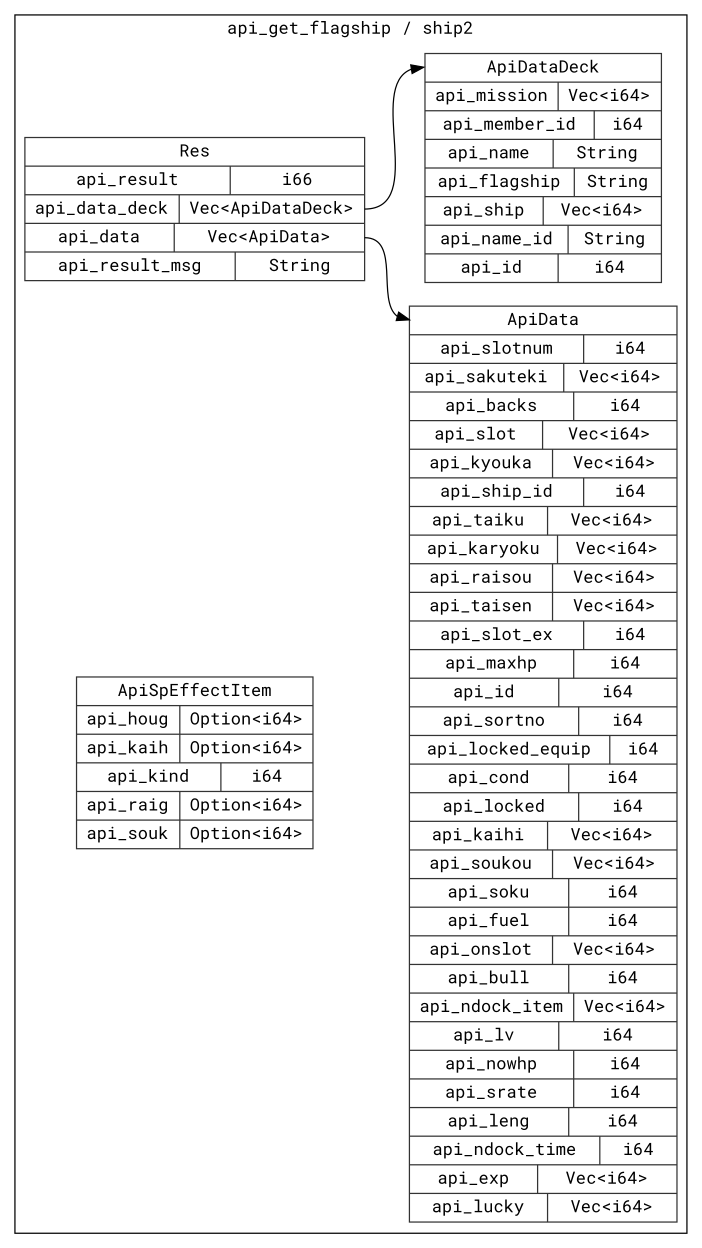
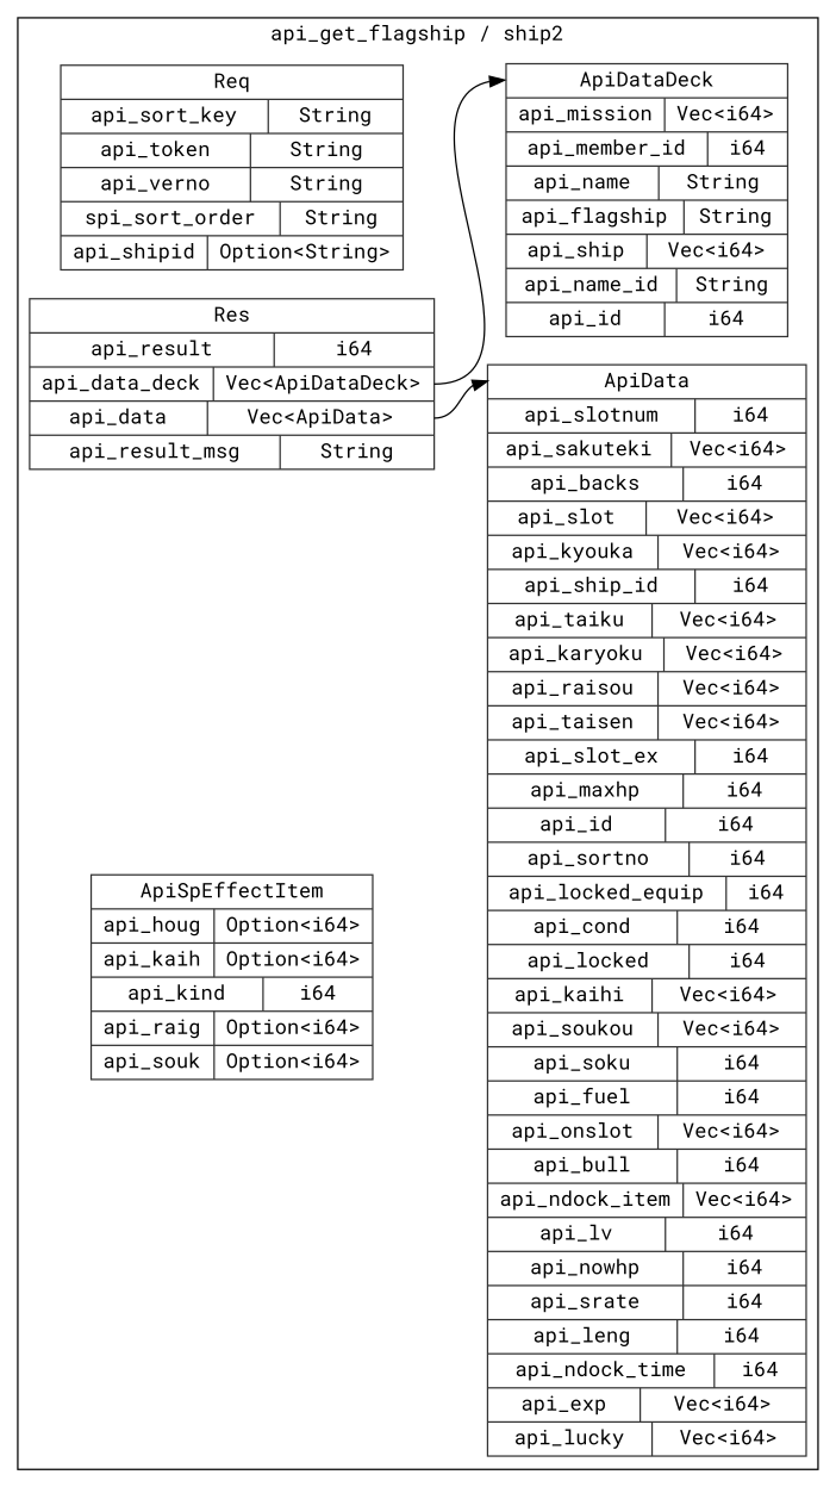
  digraph {
    fontname="Roboto Mono"
    rankdir=LR
    node [color=gray20 fontname="Roboto Mono" shape=record style=solid]
    edge [fontname="Roboto Mono"]
    n1 [label="<ApiData> ApiData  | { api_slotnum | <api_slotnum> i64 } | { api_sakuteki | <api_sakuteki> Vec\<i64\> } | { api_backs | <api_backs> i64 } | { api_slot | <api_slot> Vec\<i64\> } | { api_kyouka | <api_kyouka> Vec\<i64\> } | { api_ship_id | <api_ship_id> i64 } | { api_taiku | <api_taiku> Vec\<i64\> } | { api_karyoku | <api_karyoku> Vec\<i64\> } | { api_raisou | <api_raisou> Vec\<i64\> } | { api_taisen | <api_taisen> Vec\<i64\> } | { api_slot_ex | <api_slot_ex> i64 } | { api_maxhp | <api_maxhp> i64 } | { api_id | <api_id> i64 } | { api_sortno | <api_sortno> i64 } | { api_locked_equip | <api_locked_equip> i64 } | { api_cond | <api_cond> i64 } | { api_locked | <api_locked> i64 } | { api_kaihi | <api_kaihi> Vec\<i64\> } | { api_soukou | <api_soukou> Vec\<i64\> } | { api_soku | <api_soku> i64 } | { api_fuel | <api_fuel> i64 } | { api_onslot | <api_onslot> Vec\<i64\> } | { api_bull | <api_bull> i64 } | { api_ndock_item | <api_ndock_item> Vec\<i64\> } | { api_lv | <api_lv> i64 } | { api_nowhp | <api_nowhp> i64 } | { api_srate | <api_srate> i64 } | { api_leng | <api_leng> i64 } | { api_ndock_time | <api_ndock_time> i64 } | { api_exp | <api_exp> Vec\<i64\> } | { api_lucky | <api_lucky> Vec\<i64\> }"]
+   n2 [label="<Req> Req  | { api_sort_key | <api_sort_key> String } | { api_token | <api_token> String } | { api_verno | <api_verno> String } | { spi_sort_order | <spi_sort_order> String } | { api_shipid | <api_shipid> Option\<String\> }"]
    n3 [label="<ApiDataDeck> ApiDataDeck  | { api_mission | <api_mission> Vec\<i64\> } | { api_member_id | <api_member_id> i64 } | { api_name | <api_name> String } | { api_flagship | <api_flagship> String } | { api_ship | <api_ship> Vec\<i64\> } | { api_name_id | <api_name_id> String } | { api_id | <api_id> i64 }"]
-   n4 [label="<Res> Res  | { api_result | <api_result> i66 } | { api_data_deck | <api_data_deck> Vec\<ApiDataDeck\> } | { api_data | <api_data> Vec\<ApiData\> } | { api_result_msg | <api_result_msg> String }"]
+   n4 [label="<Res> Res  | { api_result | <api_result> i64 } | { api_data_deck | <api_data_deck> Vec\<ApiDataDeck\> } | { api_data | <api_data> Vec\<ApiData\> } | { api_result_msg | <api_result_msg> String }"]
    n5 [label="<ApiSpEffectItem> ApiSpEffectItem  | { api_houg | <api_houg> Option\<i64\> } | { api_kaih | <api_kaih> Option\<i64\> } | { api_kind | <api_kind> i64 } | { api_raig | <api_raig> Option\<i64\> } | { api_souk | <api_souk> Option\<i64\> }"]
    subgraph cluster_1 {
      label="api_get_flagship / ship2"
      n1
+     n2
      n3
      n4
      n5
    }
    n4 -> n1 [headport="ApiData:w" tailport="api_data:e"]
    n4 -> n3 [headport="ApiDataDeck:w" tailport="api_data_deck:e"]
  }
